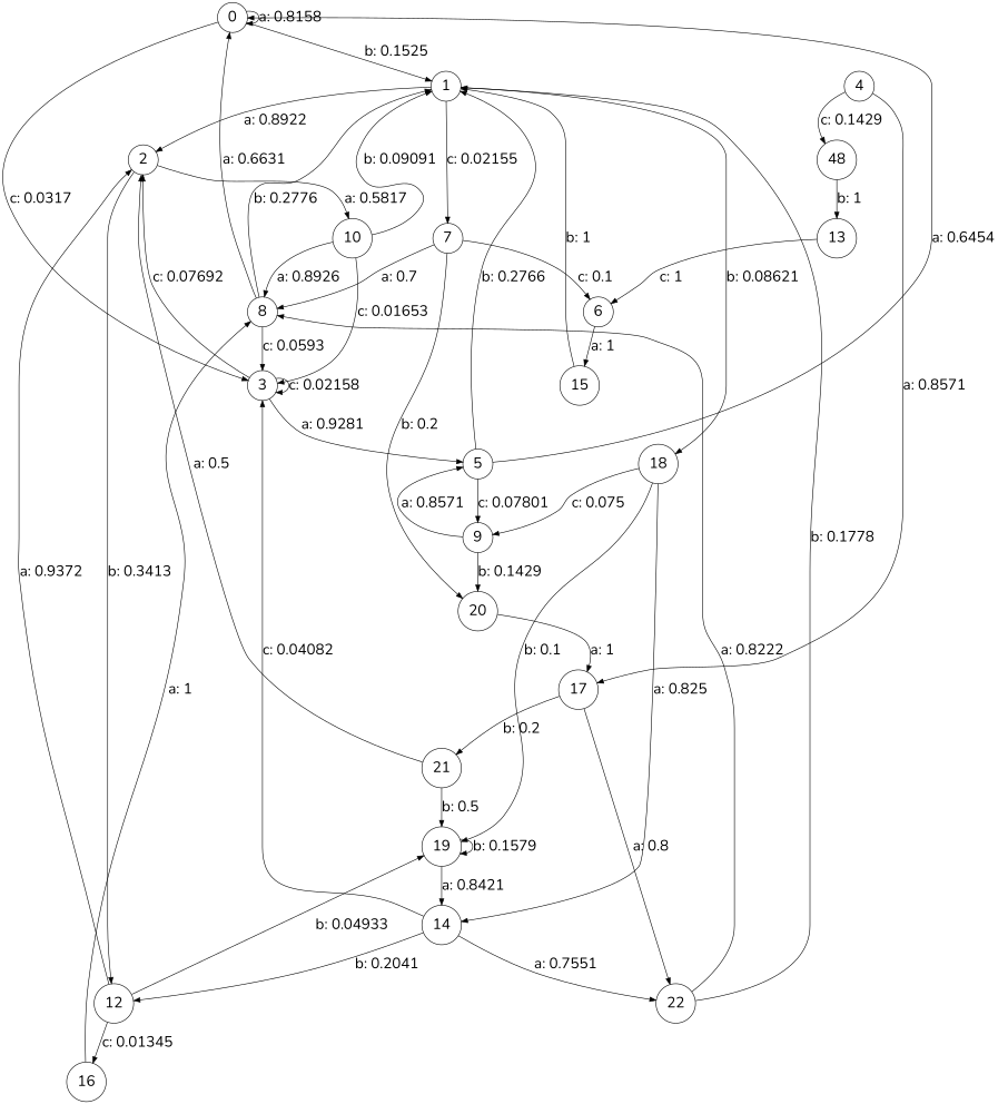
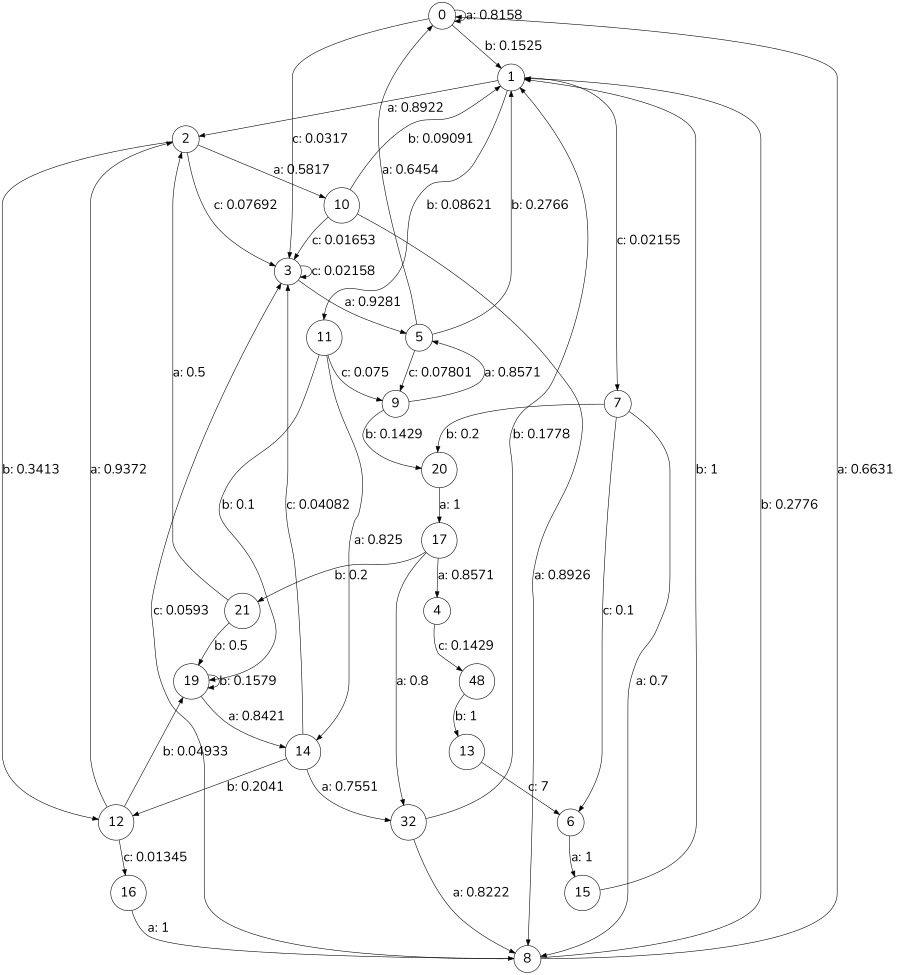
  digraph {
    fontname=Nunito
    node [fontname=Nunito fontsize=24 shape=circle]
    edge [fontname=Nunito fontsize=24]
    0
    1
    3
    2
-   11 [label=18]
+   11
    7
    5
    10
    12
    9
    14
    19
    6
    8
    20
    4
    17
    n18 [label=48]
    16
-   22
+   22 [label=32]
    15
    21
    13
    0 -> 0 [label="a: 0.8158   "]
    0 -> 1 [label="b: 0.1525   "]
    0 -> 3 [label="c: 0.0317   "]
    1 -> 2 [label="a: 0.8922   "]
    1 -> 11 [label="b: 0.08621  "]
    1 -> 7 [label="c: 0.02155  "]
    3 -> 3 [label="c: 0.02158  "]
    3 -> 5 [label="a: 0.9281   "]
-   3 -> 2 [label="c: 0.07692  "]
+   2 -> 3 [label="c: 0.07692  "]
    2 -> 10 [label="a: 0.5817   "]
    2 -> 12 [label="b: 0.3413   "]
    11 -> 9 [label="c: 0.075    "]
    11 -> 14 [label="a: 0.825    "]
    11 -> 19 [label="b: 0.1      "]
    7 -> 6 [label="c: 0.1      "]
    7 -> 8 [label="a: 0.7      "]
    7 -> 20 [label="b: 0.2      "]
    5 -> 0 [label="a: 0.6454   "]
    5 -> 1 [label="b: 0.2766   "]
    5 -> 9 [label="c: 0.07801  "]
    10 -> 1 [label="b: 0.09091  "]
    10 -> 3 [label="c: 0.01653  "]
    10 -> 8 [label="a: 0.8926   "]
    12 -> 2 [label="a: 0.9372   "]
    12 -> 19 [label="b: 0.04933  "]
    12 -> 16 [label="c: 0.01345  "]
    9 -> 5 [label="a: 0.8571   "]
    9 -> 20 [label="b: 0.1429   "]
    14 -> 3 [label="c: 0.04082  "]
    14 -> 12 [label="b: 0.2041   "]
    14 -> 22 [label="a: 0.7551   "]
    19 -> 14 [label="a: 0.8421   "]
    19 -> 19 [label="b: 0.1579   "]
    6 -> 15 [label="a: 1        "]
    8 -> 0 [label="a: 0.6631   "]
    8 -> 1 [label="b: 0.2776   "]
    8 -> 3 [label="c: 0.0593   "]
    20 -> 17 [label="a: 1        "]
-   4 -> 17 [label="a: 0.8571   "]
+   17 -> 4 [label="a: 0.8571   "]
    4 -> n18 [label="c: 0.1429   "]
    17 -> 22 [label="a: 0.8      "]
    17 -> 21 [label="b: 0.2      "]
    n18 -> 13 [label="b: 1        "]
    16 -> 8 [label="a: 1        "]
    22 -> 1 [label="b: 0.1778   "]
    22 -> 8 [label="a: 0.8222   "]
    15 -> 1 [label="b: 1        "]
    21 -> 2 [label="a: 0.5      "]
    21 -> 19 [label="b: 0.5      "]
-   13 -> 6 [label="c: 1        "]
+   13 -> 6 [label="c: 7        "]
  }
